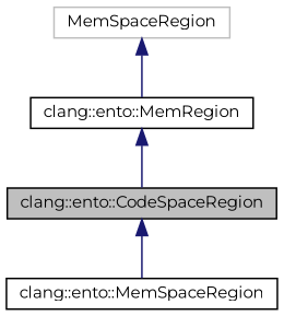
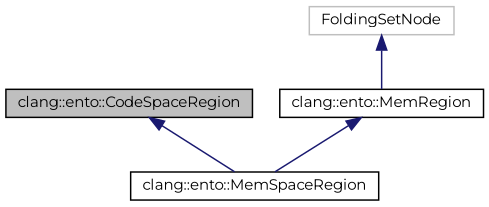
  digraph {
    fontname=Montserrat
    node [color=black fontname=Montserrat fontsize=10 shape=record]
    edge [color=midnightblue dir=back fontname=Montserrat fontsize=10 labelfontname=Helvetica labelfontsize=10 style=solid]
    n1 [fillcolor=grey75 fontcolor=black height=0.2 label="clang::ento::CodeSpaceRegion" style=filled width=0.4]
    n2 [height=0.2 label="clang::ento::MemSpaceRegion" width=0.4]
    n3 [height=0.2 label="clang::ento::MemRegion" width=0.4]
-   n4 [color=grey75 height=0.2 label=MemSpaceRegion width=0.4]
+   n4 [color=grey75 height=0.2 label=FoldingSetNode width=0.4]
    n1 -> n2
-   n3 -> n1
+   n3 -> n2
    n4 -> n3
  }
